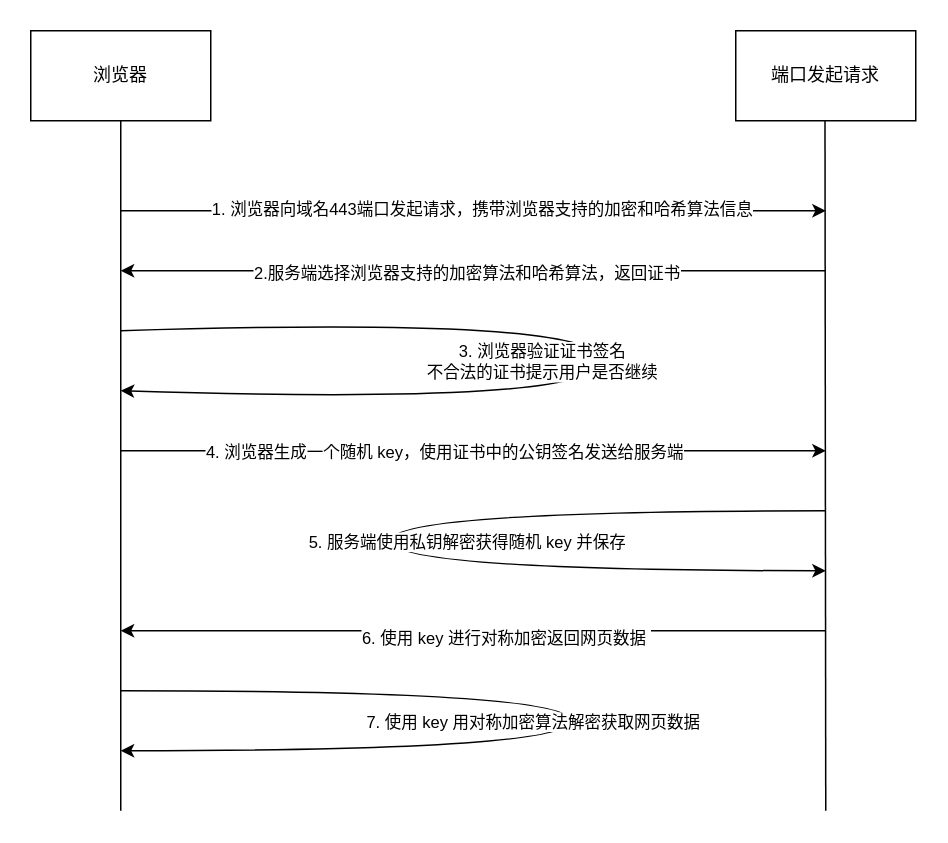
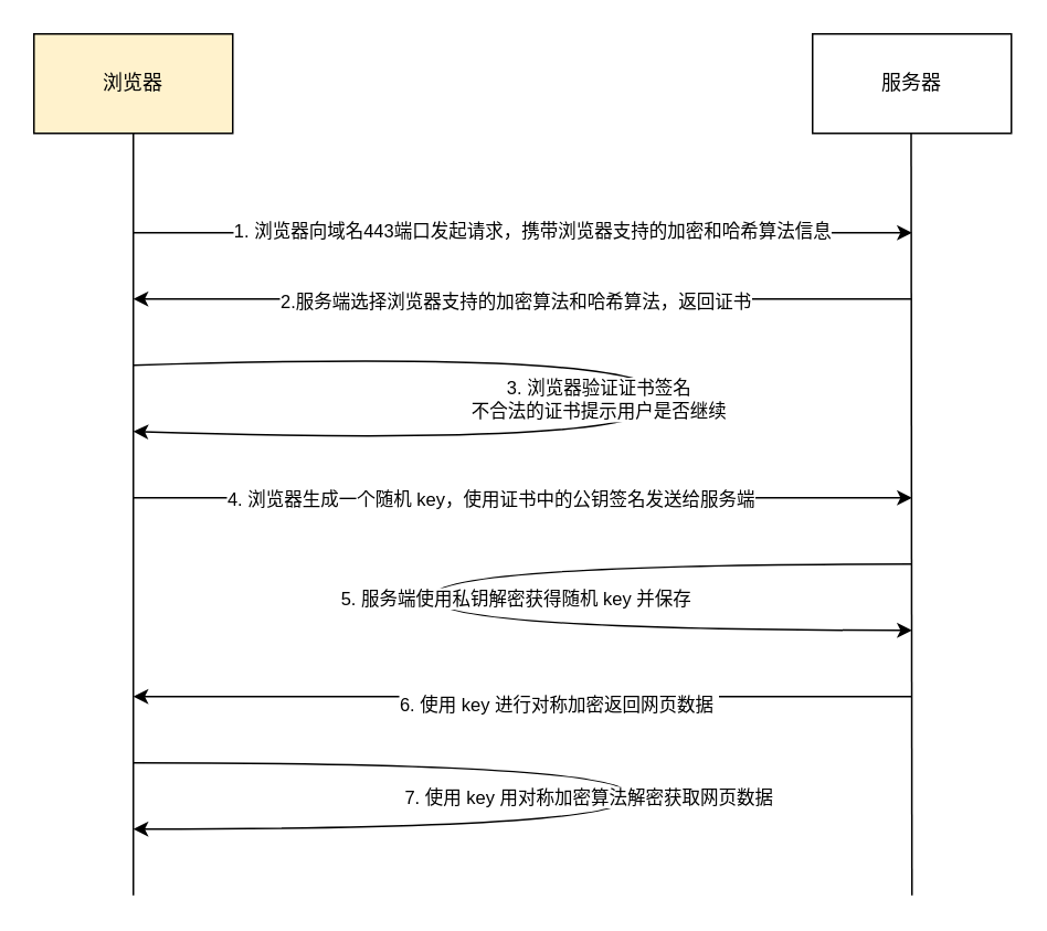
  <mxCell id="0" />
  <mxCell id="1" parent="0" />
- <mxCell id="2" value="浏览器" style="rounded=0;whiteSpace=wrap;html=1;" vertex="1" parent="1"><mxGeometry x="20" y="20" width="120" height="60" as="geometry" /></mxCell>
- <mxCell id="3" value="端口发起请求" style="rounded=0;whiteSpace=wrap;html=1;" vertex="1" parent="1"><mxGeometry x="490" y="20" width="120" height="60" as="geometry" /></mxCell>
+ <mxCell id="2" value="浏览器" style="rounded=0;whiteSpace=wrap;html=1;fillColor=#fff2cc;" vertex="1" parent="1"><mxGeometry x="20" y="20" width="120" height="60" as="geometry" /></mxCell>
+ <mxCell id="3" value="服务器" style="rounded=0;whiteSpace=wrap;html=1;" vertex="1" parent="1"><mxGeometry x="490" y="20" width="120" height="60" as="geometry" /></mxCell>
  <mxCell id="4" value="" style="endArrow=none;html=1;" edge="1" parent="1"><mxGeometry width="50" height="50" relative="1" as="geometry"><mxPoint x="80" y="540" as="sourcePoint" /><mxPoint x="80" y="80" as="targetPoint" /></mxGeometry></mxCell>
  <mxCell id="5" value="" style="endArrow=none;html=1;" edge="1" parent="1"><mxGeometry width="50" height="50" relative="1" as="geometry"><mxPoint x="550" y="540" as="sourcePoint" /><mxPoint x="549.5" y="80" as="targetPoint" /></mxGeometry></mxCell>
  <mxCell id="6" value="" style="endArrow=classic;html=1;" edge="1" parent="1"><mxGeometry width="50" height="50" relative="1" as="geometry"><mxPoint x="80" y="140" as="sourcePoint" /><mxPoint x="550" y="140" as="targetPoint" /></mxGeometry></mxCell>
  <mxCell id="7" value="1. 浏览器向域名443端口发起请求，携带浏览器支持的加密和哈希算法信息" style="edgeLabel;html=1;align=center;verticalAlign=middle;resizable=0;points=[];" vertex="1" connectable="0" parent="6"><mxGeometry x="-0.098" y="2" relative="1" as="geometry"><mxPoint x="28" as="offset" /></mxGeometry></mxCell>
  <mxCell id="8" value="" style="endArrow=classic;html=1;" edge="1" parent="1"><mxGeometry width="50" height="50" relative="1" as="geometry"><mxPoint x="550" y="180" as="sourcePoint" /><mxPoint x="80" y="180" as="targetPoint" /></mxGeometry></mxCell>
  <mxCell id="9" value="2.服务端选择浏览器支持的加密算法和哈希算法，返回证书" style="edgeLabel;html=1;align=center;verticalAlign=middle;resizable=0;points=[];" vertex="1" connectable="0" parent="8"><mxGeometry x="0.192" y="1" relative="1" as="geometry"><mxPoint x="40" as="offset" /></mxGeometry></mxCell>
  <mxCell id="10" value="" style="curved=1;endArrow=classic;html=1;" edge="1" parent="1"><mxGeometry width="50" height="50" relative="1" as="geometry"><mxPoint x="80" y="220" as="sourcePoint" /><mxPoint x="80" y="260" as="targetPoint" /><Array as="points"><mxPoint x="400" y="210" /><mxPoint x="400" y="270" /></Array></mxGeometry></mxCell>
  <mxCell id="11" value="3. 浏览器验证证书签名&lt;br&gt;不合法的证书提示用户是否继续" style="edgeLabel;html=1;align=center;verticalAlign=middle;resizable=0;points=[];" vertex="1" connectable="0" parent="10"><mxGeometry x="-0.455" y="-3" relative="1" as="geometry"><mxPoint x="89" y="23" as="offset" /></mxGeometry></mxCell>
  <mxCell id="12" value="" style="endArrow=classic;html=1;" edge="1" parent="1"><mxGeometry width="50" height="50" relative="1" as="geometry"><mxPoint x="80" y="300" as="sourcePoint" /><mxPoint x="550" y="300" as="targetPoint" /></mxGeometry></mxCell>
  <mxCell id="13" value="4. 浏览器生成一个随机 key，使用证书中的公钥签名发送给服务端" style="edgeLabel;html=1;align=center;verticalAlign=middle;resizable=0;points=[];" vertex="1" connectable="0" parent="12"><mxGeometry x="-0.085" relative="1" as="geometry"><mxPoint as="offset" /></mxGeometry></mxCell>
  <mxCell id="14" value="" style="curved=1;endArrow=classic;html=1;" edge="1" parent="1"><mxGeometry width="50" height="50" relative="1" as="geometry"><mxPoint x="550" y="340" as="sourcePoint" /><mxPoint x="550" y="380" as="targetPoint" /><Array as="points"><mxPoint x="260" y="340" /><mxPoint x="260" y="380" /></Array></mxGeometry></mxCell>
  <mxCell id="15" value="5. 服务端使用私钥解密获得随机 key 并保存" style="edgeLabel;html=1;align=center;verticalAlign=middle;resizable=0;points=[];" vertex="1" connectable="0" parent="14"><mxGeometry x="-0.603" y="2" relative="1" as="geometry"><mxPoint x="-117" y="18" as="offset" /></mxGeometry></mxCell>
  <mxCell id="16" value="" style="endArrow=classic;html=1;" edge="1" parent="1"><mxGeometry width="50" height="50" relative="1" as="geometry"><mxPoint x="550" y="420" as="sourcePoint" /><mxPoint x="80" y="420" as="targetPoint" /></mxGeometry></mxCell>
  <mxCell id="17" value="6. 使用 key 进行对称加密返回网页数据&amp;nbsp;" style="edgeLabel;html=1;align=center;verticalAlign=middle;resizable=0;points=[];" vertex="1" connectable="0" parent="16"><mxGeometry x="-0.089" y="4" relative="1" as="geometry"><mxPoint as="offset" /></mxGeometry></mxCell>
  <mxCell id="18" value="" style="curved=1;endArrow=classic;html=1;" edge="1" parent="1"><mxGeometry width="50" height="50" relative="1" as="geometry"><mxPoint x="80" y="460" as="sourcePoint" /><mxPoint x="80" y="500" as="targetPoint" /><Array as="points"><mxPoint x="380" y="460" /><mxPoint x="380" y="500" /></Array></mxGeometry></mxCell>
  <mxCell id="19" value="7. 使用 key 用对称加密算法解密获取网页数据" style="edgeLabel;html=1;align=center;verticalAlign=middle;resizable=0;points=[];" vertex="1" connectable="0" parent="18"><mxGeometry x="-0.325" y="-2" relative="1" as="geometry"><mxPoint x="58" y="18" as="offset" /></mxGeometry></mxCell>
